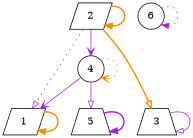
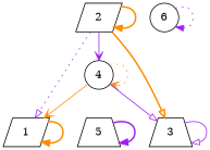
  digraph {
    node [shape=parallelogram]
    edge [arrowhead=normal color=purple style=bold]
    1
    4 [shape=circle]
    3 [shape=trapezium]
    2
    5 [shape=trapezium]
    6 [shape=circle]
    1 -> 1 [color=darkorange]
-   4 -> 1 [arrowhead=vee style=solid]
+   4 -> 1 [arrowhead=vee color=darkorange style=solid]
    4 -> 4 [arrowhead=vee color=darkorange style=dotted]
-   4 -> 5 [arrowhead=onormal style=solid]
+   4 -> 3 [arrowhead=onormal style=solid]
    3 -> 3 [arrowhead=onormal style=solid]
    2 -> 1 [arrowhead=onormal style=dotted]
    2 -> 4 [arrowhead=vee style=solid]
    2 -> 3 [arrowhead=onormal color=darkorange]
    2 -> 2 [color=darkorange]
    5 -> 5
    6 -> 6 [style=dotted]
  }
